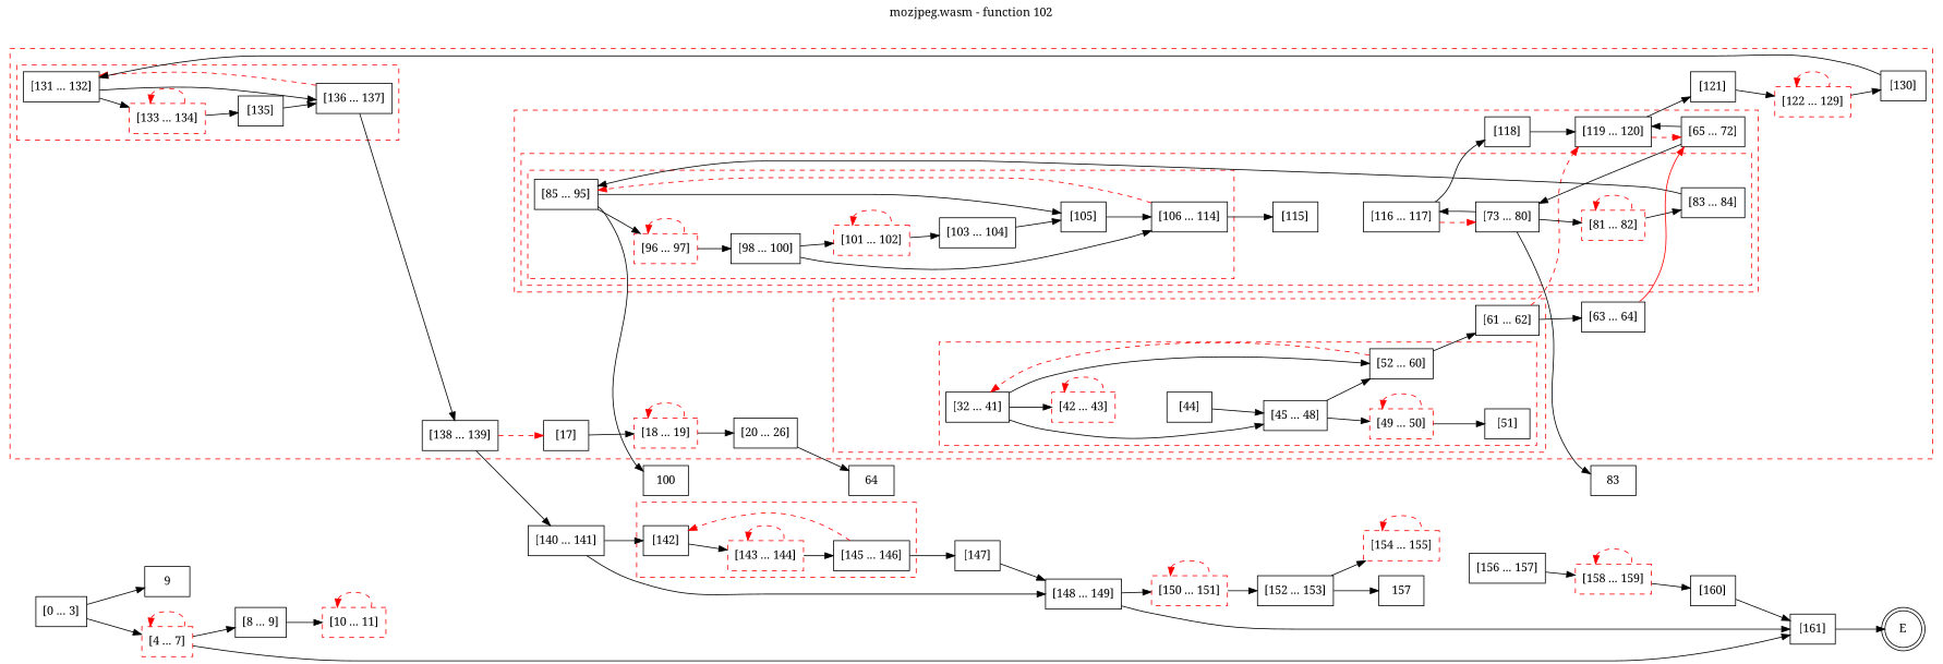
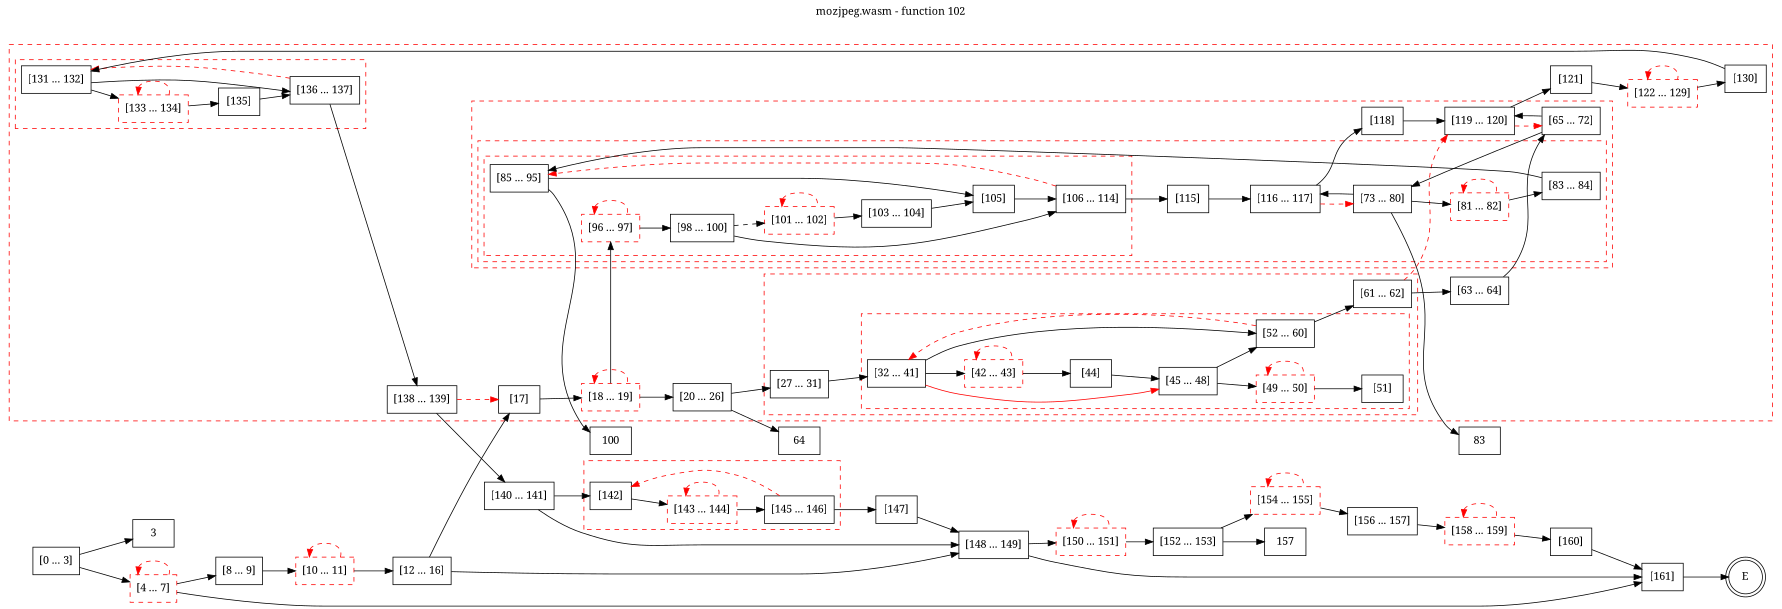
  digraph {
    fontname="Noto Serif"
    label="mozjpeg.wasm - function 102"
    labelfontcolor=black
    labelfontname=Helvetica
    labelfontsize=16
    labelloc=t
    rankdir=LR
    node [color=black fontname="Noto Serif" shape=box style=solid]
    edge [fontname="Noto Serif"]
    n1 [label="[32 ... 41]"]
    n2 [color=red label="[42 ... 43]" style=dashed]
    n3 [label="[44]"]
    n4 [label="[45 ... 48]"]
    n5 [color=red label="[49 ... 50]" style=dashed]
    n6 [label="[51]"]
    n7 [label="[52 ... 60]"]
+   n8 [label="[27 ... 31]"]
    n9 [label="[61 ... 62]"]
    n10 [label="[85 ... 95]"]
    n11 [color=red label="[96 ... 97]" style=dashed]
    n12 [label="[98 ... 100]"]
    n13 [color=red label="[101 ... 102]" style=dashed]
    n14 [label="[103 ... 104]"]
    n15 [label="[105]"]
    n16 [label="[106 ... 114]"]
    n17 [label="[73 ... 80]"]
    n18 [color=red label="[81 ... 82]" style=dashed]
    n19 [label="[83 ... 84]"]
    n20 [label="[115]"]
    n21 [label="[116 ... 117]"]
    n22 [label="[65 ... 72]"]
    n23 [label="[118]"]
    n24 [label="[119 ... 120]"]
    n25 [label="[131 ... 132]"]
    n26 [color=red label="[133 ... 134]" style=dashed]
    n27 [label="[135]"]
    n28 [label="[136 ... 137]"]
    n29 [label="[17]"]
    n30 [color=red label="[18 ... 19]" style=dashed]
    n31 [label="[20 ... 26]"]
    n32 [label="[63 ... 64]"]
    n33 [label="[121]"]
    n34 [color=red label="[122 ... 129]" style=dashed]
    n35 [label="[130]"]
    n36 [label="[138 ... 139]"]
    n37 [label="[142]"]
    n38 [color=red label="[143 ... 144]" style=dashed]
    n39 [label="[145 ... 146]"]
    100
    n41 [label=83]
    64
    n43 [label="[140 ... 141]"]
    n44 [label="[147]"]
    E [shape=doublecircle color="" style=""]
    n46 [label="[0 ... 3]"]
    n47 [color=red label="[4 ... 7]" style=dashed]
-   9
+   9 [label=3]
    n49 [label="[161]"]
    n50 [label="[8 ... 9]"]
    n51 [color=red label="[10 ... 11]" style=dashed]
+   n52 [label="[12 ... 16]"]
    n53 [label="[148 ... 149]"]
    n54 [color=red label="[150 ... 151]" style=dashed]
    n55 [label="[152 ... 153]"]
    n56 [color=red label="[154 ... 155]" style=dashed]
    157
    n58 [label="[156 ... 157]"]
    n59 [color=red label="[158 ... 159]" style=dashed]
    n60 [label="[160]"]
    subgraph cluster_1 {
      color=red
      label=""
      style=dashed
      n29
      n30
      n31
      n32
      n33
      n34
      n35
      n36
      subgraph cluster_2 {
        color=red
        label=""
        style=dashed
+       n8
        n9
        subgraph cluster_3 {
          color=red
          label=""
          style=dashed
          n1
          n2
          n3
          n4
          n5
          n6
          n7
        }
      }
      subgraph cluster_4 {
        color=red
        label=""
        style=dashed
        n22
        n23
        n24
        subgraph cluster_5 {
          color=red
          label=""
          style=dashed
          n17
          n18
          n19
          n20
          n21
          subgraph cluster_6 {
            color=red
            label=""
            style=dashed
            n10
            n11
            n12
            n13
            n14
            n15
            n16
          }
        }
      }
      subgraph cluster_7 {
        color=red
        label=""
        style=dashed
        n25
        n26
        n27
        n28
      }
    }
    subgraph cluster_8 {
      color=red
      label=""
      style=dashed
      n37
      n38
      n39
    }
    n1 -> n2
-   n1 -> n4
+   n1 -> n4 [color=red]
    n1 -> n7
    n2 -> n2 [color=red dir=back style=dashed]
+   n2 -> n3
    n3 -> n4
    n4 -> n5
    n4 -> n7
    n5 -> n5 [color=red dir=back style=dashed]
    n5 -> n6
    n7 -> n1 [color=red style=dashed]
    n7 -> n9
+   n8 -> n1
    n9 -> n24 [color=red style=dashed]
    n9 -> n32
-   n10 -> n11
+   n30 -> n11
    n10 -> n15
    n10 -> 100
    n11 -> n11 [color=red dir=back style=dashed]
    n11 -> n12
-   n12 -> n13
+   n12 -> n13 [style=dashed]
    n12 -> n16
    n13 -> n13 [color=red dir=back style=dashed]
    n13 -> n14
    n14 -> n15
    n15 -> n16
    n16 -> n10 [color=red style=dashed]
    n16 -> n20
    n17 -> n18
    n17 -> n21
    n17 -> n41
    n18 -> n18 [color=red dir=back style=dashed]
    n18 -> n19
    n19 -> n10
+   n20 -> n21
    n21 -> n17 [color=red style=dashed]
    n21 -> n23
    n22 -> n17
    n22 -> n24
    n23 -> n24
    n24 -> n22 [color=red style=dashed]
    n24 -> n33
    n25 -> n26
    n25 -> n28
    n26 -> n26 [color=red dir=back style=dashed]
    n26 -> n27
    n27 -> n28
    n28 -> n25 [color=red style=dashed]
    n28 -> n36
    n29 -> n30
    n30 -> n30 [color=red dir=back style=dashed]
    n30 -> n31
+   n31 -> n8
    n31 -> 64
-   n32 -> n22 [color=red]
+   n32 -> n22
    n33 -> n34
    n34 -> n34 [color=red dir=back style=dashed]
    n34 -> n35
    n35 -> n25
    n36 -> n29 [color=red style=dashed]
    n36 -> n43
    n37 -> n38
    n38 -> n38 [color=red dir=back style=dashed]
    n38 -> n39
    n39 -> n37 [color=red style=dashed]
    n39 -> n44
    n43 -> n37
    n43 -> n53
    n44 -> n53
    n46 -> n47
    n46 -> 9
    n47 -> n47 [color=red dir=back style=dashed]
    n47 -> n49
    n47 -> n50
    n49 -> E
    n50 -> n51
    n51 -> n51 [color=red dir=back style=dashed]
+   n51 -> n52
+   n52 -> n29
+   n52 -> n53
    n53 -> n49
    n53 -> n54
    n54 -> n54 [color=red dir=back style=dashed]
    n54 -> n55
    n55 -> n56
    n55 -> 157
    n56 -> n56 [color=red dir=back style=dashed]
+   n56 -> n58
    n58 -> n59
    n59 -> n59 [color=red dir=back style=dashed]
    n59 -> n60
    n60 -> n49
  }
